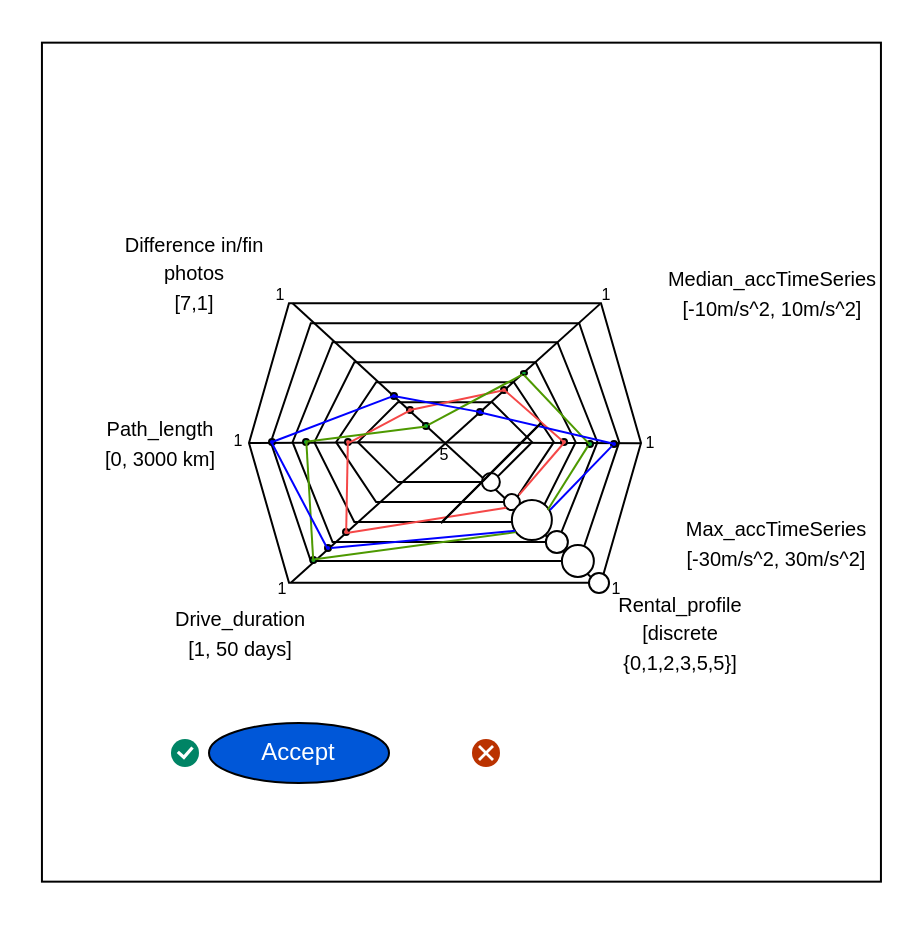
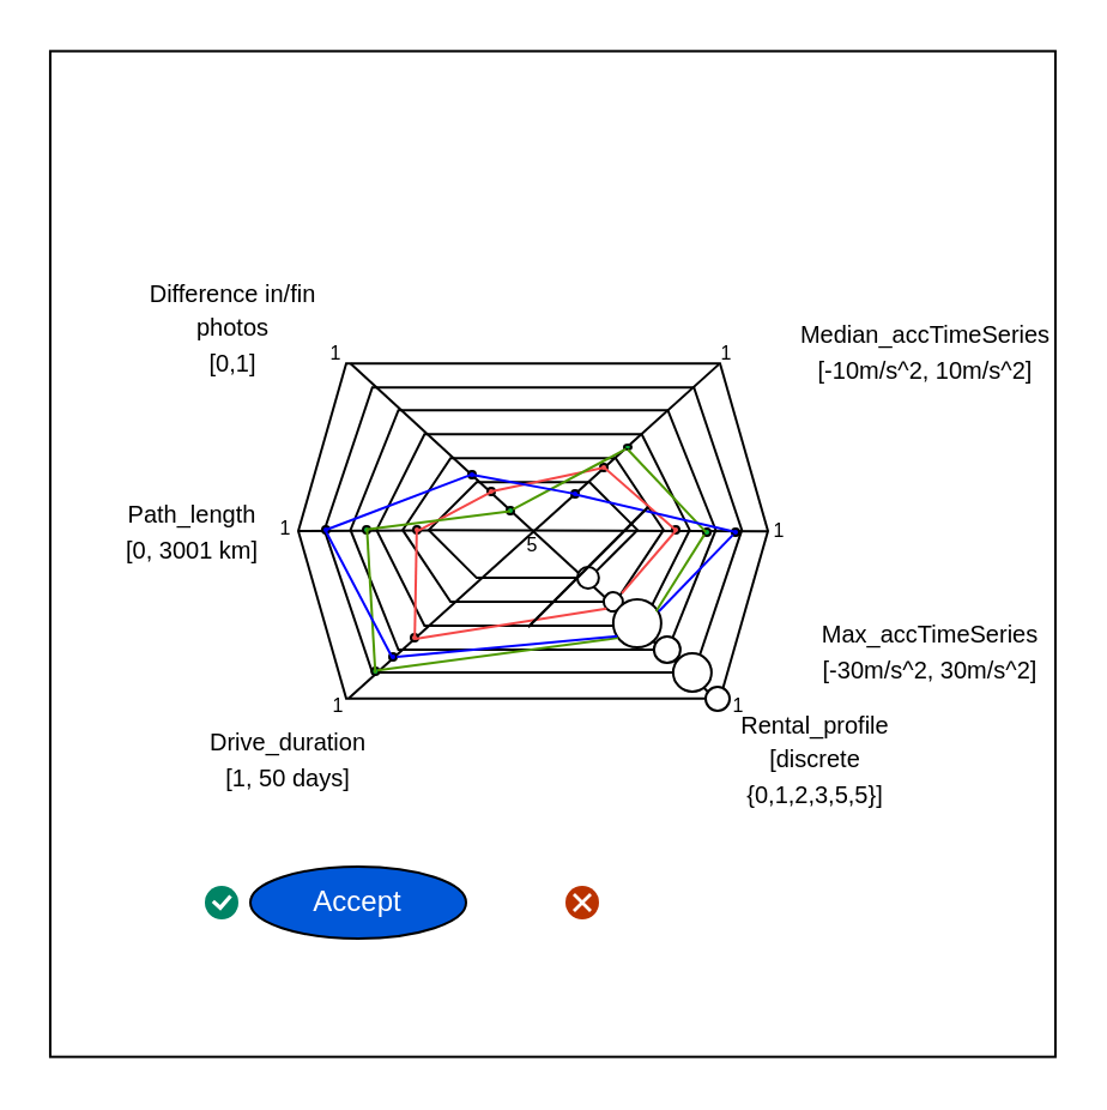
  <mxCell id="0" />
  <mxCell id="1" parent="0" />
  <mxCell id="2" value="" style="whiteSpace=wrap;html=1;aspect=fixed;" vertex="1" parent="1"><mxGeometry x="20.47" y="20.83" width="419.5" height="419.5" as="geometry" /></mxCell>
  <mxCell id="3" value="&lt;font style=&quot;font-size: 10px;&quot;&gt;Max_accTimeSeries&lt;br&gt;[-30m/s^2, 30m/s^2]&lt;br&gt;&lt;/font&gt;" style="text;html=1;strokeColor=none;fillColor=none;align=center;verticalAlign=middle;whiteSpace=wrap;rounded=0;" parent="1" vertex="1"><mxGeometry x="355" y="256.07" width="66" height="30" as="geometry" /></mxCell>
- <mxCell id="4" value="&lt;font style=&quot;font-size: 10px;&quot;&gt;Path_length&lt;br&gt;[0, 3000 km]&lt;br&gt;&lt;/font&gt;" style="text;html=1;strokeColor=none;fillColor=none;align=center;verticalAlign=middle;whiteSpace=wrap;rounded=0;" parent="1" vertex="1"><mxGeometry x="50" y="206.07" width="60" height="30" as="geometry" /></mxCell>
- <mxCell id="5" value="&lt;font style=&quot;font-size: 10px;&quot;&gt;Difference in/fin photos&lt;br&gt;[7,1]&lt;br&gt;&lt;/font&gt;" style="text;html=1;strokeColor=none;fillColor=none;align=center;verticalAlign=middle;whiteSpace=wrap;rounded=0;" parent="1" vertex="1"><mxGeometry x="60" y="121.14" width="74" height="30" as="geometry" /></mxCell>
+ <mxCell id="4" value="&lt;font style=&quot;font-size: 10px;&quot;&gt;Path_length&lt;br&gt;[0, 3001 km]&lt;br&gt;&lt;/font&gt;" style="text;html=1;strokeColor=none;fillColor=none;align=center;verticalAlign=middle;whiteSpace=wrap;rounded=0;" parent="1" vertex="1"><mxGeometry x="50" y="206.07" width="60" height="30" as="geometry" /></mxCell>
+ <mxCell id="5" value="&lt;font style=&quot;font-size: 10px;&quot;&gt;Difference in/fin photos&lt;br&gt;[0,1]&lt;br&gt;&lt;/font&gt;" style="text;html=1;strokeColor=none;fillColor=none;align=center;verticalAlign=middle;whiteSpace=wrap;rounded=0;" parent="1" vertex="1"><mxGeometry x="60" y="121.14" width="74" height="30" as="geometry" /></mxCell>
  <mxCell id="6" value="" style="group;fillColor=#ffffff;strokeColor=none;strokeWidth=0;" parent="1" vertex="1" connectable="0"><mxGeometry x="124" y="151.14" width="212.44" height="158.87" as="geometry" /></mxCell>
  <mxCell id="7" value="" style="shape=hexagon;perimeter=hexagonPerimeter2;whiteSpace=wrap;html=1;fixedSize=1;" parent="6" vertex="1"><mxGeometry width="196" height="139.72" as="geometry" /></mxCell>
  <mxCell id="8" value="" style="shape=hexagon;perimeter=hexagonPerimeter2;whiteSpace=wrap;html=1;fixedSize=1;" parent="6" vertex="1"><mxGeometry x="10.889" y="9.99" width="174.222" height="118.881" as="geometry" /></mxCell>
  <mxCell id="9" value="" style="shape=hexagon;perimeter=hexagonPerimeter2;whiteSpace=wrap;html=1;fixedSize=1;" parent="6" vertex="1"><mxGeometry x="21.778" y="19.481" width="152.444" height="99.9" as="geometry" /></mxCell>
  <mxCell id="10" value="" style="shape=hexagon;perimeter=hexagonPerimeter2;whiteSpace=wrap;html=1;fixedSize=1;" parent="6" vertex="1"><mxGeometry x="32.667" y="29.47" width="130.667" height="79.92" as="geometry" /></mxCell>
  <mxCell id="11" value="" style="shape=hexagon;perimeter=hexagonPerimeter2;whiteSpace=wrap;html=1;fixedSize=1;" parent="6" vertex="1"><mxGeometry x="43.556" y="39.46" width="108.889" height="59.94" as="geometry" /></mxCell>
  <mxCell id="12" value="" style="endArrow=none;html=1;rounded=0;exitX=0;exitY=0.5;exitDx=0;exitDy=0;" parent="6" source="7" target="13" edge="1"><mxGeometry width="50" height="50" relative="1" as="geometry"><mxPoint y="69.93" as="sourcePoint" /><mxPoint x="196" y="69.93" as="targetPoint" /></mxGeometry></mxCell>
  <mxCell id="13" value="" style="shape=hexagon;perimeter=hexagonPerimeter2;whiteSpace=wrap;html=1;fixedSize=1;" parent="6" vertex="1"><mxGeometry x="54.444" y="49.45" width="87.111" height="39.96" as="geometry" /></mxCell>
  <mxCell id="14" value="" style="endArrow=none;html=1;rounded=0;" parent="6" edge="1"><mxGeometry width="50" height="50" relative="1" as="geometry"><mxPoint x="174.222" y="139.86" as="sourcePoint" /><mxPoint x="21.778" as="targetPoint" /></mxGeometry></mxCell>
  <mxCell id="15" value="" style="endArrow=none;html=1;rounded=0;exitX=0;exitY=0.5;exitDx=0;exitDy=0;" parent="6" source="13" edge="1"><mxGeometry width="50" height="50" relative="1" as="geometry"><mxPoint x="141.556" y="119.88" as="sourcePoint" /><mxPoint x="196" y="69.93" as="targetPoint" /></mxGeometry></mxCell>
  <mxCell id="16" value="" style="endArrow=none;html=1;rounded=0;exitX=0.102;exitY=0.999;exitDx=0;exitDy=0;exitPerimeter=0;entryX=0.895;entryY=0.003;entryDx=0;entryDy=0;entryPerimeter=0;" parent="6" target="7" edge="1"><mxGeometry width="50" height="50" relative="1" as="geometry"><mxPoint x="21.081" y="139.58" as="sourcePoint" /><mxPoint x="176.705" y="-0.14" as="targetPoint" /></mxGeometry></mxCell>
  <mxCell id="17" value="&lt;font style=&quot;font-size: 8px;&quot;&gt;5&lt;/font&gt;" style="text;html=1;strokeColor=none;fillColor=none;align=center;verticalAlign=middle;whiteSpace=wrap;rounded=0;" parent="6" vertex="1"><mxGeometry x="68" y="59.41" width="60" height="30" as="geometry" /></mxCell>
  <mxCell id="18" value="&lt;font style=&quot;font-size: 8px;&quot;&gt;1&lt;/font&gt;" style="text;html=1;strokeColor=none;fillColor=none;align=center;verticalAlign=middle;whiteSpace=wrap;rounded=0;" parent="6" vertex="1"><mxGeometry x="154.44" y="126.87" width="60" height="30" as="geometry" /></mxCell>
  <mxCell id="19" value="&lt;font style=&quot;font-size: 8px;&quot;&gt;1&lt;/font&gt;" style="text;html=1;strokeColor=none;fillColor=none;align=center;verticalAlign=middle;whiteSpace=wrap;rounded=0;" parent="6" vertex="1"><mxGeometry x="-13.44" y="126.87" width="60" height="30" as="geometry" /></mxCell>
  <mxCell id="20" value="" style="ellipse;whiteSpace=wrap;html=1;aspect=fixed;" vertex="1" parent="6"><mxGeometry x="148.44" y="113.87" width="11" height="11" as="geometry" /></mxCell>
  <mxCell id="21" value="" style="ellipse;whiteSpace=wrap;html=1;aspect=fixed;" vertex="1" parent="6"><mxGeometry x="127.46" y="95.42" width="7.98" height="7.98" as="geometry" /></mxCell>
  <mxCell id="22" value="" style="ellipse;whiteSpace=wrap;html=1;aspect=fixed;" vertex="1" parent="6"><mxGeometry x="131.44" y="98.38" width="20" height="20" as="geometry" /></mxCell>
  <mxCell id="23" value="" style="ellipse;whiteSpace=wrap;html=1;aspect=fixed;fillColor=#09B33C;" vertex="1" parent="6"><mxGeometry x="30.67" y="126.87" width="3" height="3" as="geometry" /></mxCell>
  <mxCell id="24" value="" style="endArrow=none;html=1;rounded=0;entryX=0.101;entryY=0.802;entryDx=0;entryDy=0;entryPerimeter=0;exitX=0.774;exitY=0.037;exitDx=0;exitDy=0;exitPerimeter=0;strokeColor=#4D9900;" edge="1" parent="6" source="19" target="22"><mxGeometry width="50" height="50" relative="1" as="geometry"><mxPoint x="86" y="159.86" as="sourcePoint" /><mxPoint x="136" y="109.86" as="targetPoint" /></mxGeometry></mxCell>
  <mxCell id="25" value="&lt;font style=&quot;font-size: 8px;&quot;&gt;1&lt;/font&gt;" style="text;html=1;strokeColor=none;fillColor=none;align=center;verticalAlign=middle;whiteSpace=wrap;rounded=0;" parent="1" vertex="1"><mxGeometry x="295" y="205.07" width="60" height="30" as="geometry" /></mxCell>
  <mxCell id="26" value="&lt;font style=&quot;font-size: 8px;&quot;&gt;1&lt;/font&gt;" style="text;html=1;strokeColor=none;fillColor=none;align=center;verticalAlign=middle;whiteSpace=wrap;rounded=0;" parent="1" vertex="1"><mxGeometry x="89" y="204.07" width="60" height="30" as="geometry" /></mxCell>
  <mxCell id="27" value="&lt;font style=&quot;font-size: 8px;&quot;&gt;1&lt;/font&gt;" style="text;html=1;strokeColor=none;fillColor=none;align=center;verticalAlign=middle;whiteSpace=wrap;rounded=0;" parent="1" vertex="1"><mxGeometry x="110" y="131" width="60" height="30" as="geometry" /></mxCell>
  <mxCell id="28" value="&lt;font style=&quot;font-size: 8px;&quot;&gt;1&lt;/font&gt;" style="text;html=1;strokeColor=none;fillColor=none;align=center;verticalAlign=middle;whiteSpace=wrap;rounded=0;" parent="1" vertex="1"><mxGeometry x="273.44" y="131" width="60" height="30" as="geometry" /></mxCell>
  <mxCell id="29" value="" style="ellipse;whiteSpace=wrap;html=1;aspect=fixed;" vertex="1" parent="1"><mxGeometry x="280.44" y="272.01" width="15.99" height="15.99" as="geometry" /></mxCell>
  <mxCell id="30" value="" style="ellipse;whiteSpace=wrap;html=1;aspect=fixed;" vertex="1" parent="1"><mxGeometry x="240.44" y="236.01" width="8.99" height="8.99" as="geometry" /></mxCell>
  <mxCell id="31" value="" style="ellipse;whiteSpace=wrap;html=1;aspect=fixed;fillColor=#f45d5d;" vertex="1" parent="1"><mxGeometry x="172" y="219" width="3" height="3" as="geometry" /></mxCell>
  <mxCell id="32" value="" style="ellipse;whiteSpace=wrap;html=1;aspect=fixed;fillColor=#f45d5d;" vertex="1" parent="1"><mxGeometry x="171" y="264" width="3" height="3" as="geometry" /></mxCell>
  <mxCell id="33" value="" style="ellipse;whiteSpace=wrap;html=1;aspect=fixed;fillColor=#f45d5d;" vertex="1" parent="1"><mxGeometry x="203" y="203" width="3" height="3" as="geometry" /></mxCell>
  <mxCell id="34" value="" style="ellipse;whiteSpace=wrap;html=1;aspect=fixed;fillColor=#f45d5d;" vertex="1" parent="1"><mxGeometry x="250" y="193" width="3" height="3" as="geometry" /></mxCell>
  <mxCell id="35" value="" style="ellipse;whiteSpace=wrap;html=1;aspect=fixed;fillColor=#f45d5d;" vertex="1" parent="1"><mxGeometry x="280" y="219" width="3" height="3" as="geometry" /></mxCell>
  <mxCell id="36" value="" style="endArrow=none;html=1;rounded=0;entryX=0.481;entryY=0.452;entryDx=0;entryDy=0;exitX=0.528;exitY=0.664;exitDx=0;exitDy=0;exitPerimeter=0;entryPerimeter=0;strokeColor=#F54747;" edge="1" parent="1" source="32" target="31"><mxGeometry width="50" height="50" relative="1" as="geometry"><mxPoint x="120" y="271" as="sourcePoint" /><mxPoint x="170" y="221" as="targetPoint" /></mxGeometry></mxCell>
  <mxCell id="37" value="" style="endArrow=none;html=1;rounded=0;exitX=0.588;exitY=0.649;exitDx=0;exitDy=0;exitPerimeter=0;entryX=0;entryY=1;entryDx=0;entryDy=0;strokeColor=#F54747;" edge="1" parent="1" source="32" target="21"><mxGeometry width="50" height="50" relative="1" as="geometry"><mxPoint x="210" y="301" as="sourcePoint" /><mxPoint x="260" y="251" as="targetPoint" /></mxGeometry></mxCell>
  <mxCell id="38" value="" style="endArrow=none;html=1;rounded=0;entryX=0.514;entryY=0.628;entryDx=0;entryDy=0;entryPerimeter=0;exitX=0.952;exitY=0.052;exitDx=0;exitDy=0;exitPerimeter=0;strokeColor=#F54747;" edge="1" parent="1" source="21" target="35"><mxGeometry width="50" height="50" relative="1" as="geometry"><mxPoint x="230" y="271" as="sourcePoint" /><mxPoint x="280" y="221" as="targetPoint" /></mxGeometry></mxCell>
  <mxCell id="39" value="" style="endArrow=none;html=1;rounded=0;entryX=0.514;entryY=0.557;entryDx=0;entryDy=0;entryPerimeter=0;exitX=0.646;exitY=0.64;exitDx=0;exitDy=0;exitPerimeter=0;strokeColor=#F54747;" edge="1" parent="1" source="31" target="33"><mxGeometry width="50" height="50" relative="1" as="geometry"><mxPoint x="160" y="251" as="sourcePoint" /><mxPoint x="210" y="201" as="targetPoint" /></mxGeometry></mxCell>
  <mxCell id="40" value="" style="endArrow=none;html=1;rounded=0;exitX=0.523;exitY=0.483;exitDx=0;exitDy=0;exitPerimeter=0;entryX=0.423;entryY=0.55;entryDx=0;entryDy=0;entryPerimeter=0;strokeColor=#F54747;" edge="1" parent="1" source="33" target="34"><mxGeometry width="50" height="50" relative="1" as="geometry"><mxPoint x="210" y="211" as="sourcePoint" /><mxPoint x="250" y="191" as="targetPoint" /></mxGeometry></mxCell>
  <mxCell id="41" value="&lt;font style=&quot;font-size: 10px;&quot;&gt;Drive_duration&lt;br&gt;[1, 50 days]&lt;br&gt;&lt;/font&gt;" style="text;html=1;strokeColor=none;fillColor=none;align=center;verticalAlign=middle;whiteSpace=wrap;rounded=0;" parent="1" vertex="1"><mxGeometry x="89.5" y="301" width="60" height="30" as="geometry" /></mxCell>
  <mxCell id="42" value="&lt;font style=&quot;font-size: 10px;&quot;&gt;Median_accTimeSeries&lt;br&gt;[-10m/s^2, 10m/s^2]&lt;br&gt;&lt;/font&gt;" style="text;html=1;strokeColor=none;fillColor=none;align=center;verticalAlign=middle;whiteSpace=wrap;rounded=0;" parent="1" vertex="1"><mxGeometry x="351.44" y="131" width="70" height="30" as="geometry" /></mxCell>
  <mxCell id="43" value="&lt;font style=&quot;font-size: 10px;&quot;&gt;Rental_profile&lt;br&gt;[discrete {0,1,2,3,5,5}]&lt;br&gt;&lt;/font&gt;" style="text;html=1;strokeColor=none;fillColor=none;align=center;verticalAlign=middle;whiteSpace=wrap;rounded=0;" parent="1" vertex="1"><mxGeometry x="310" y="301" width="60" height="30" as="geometry" /></mxCell>
  <mxCell id="44" value="" style="endArrow=none;html=1;rounded=0;entryX=0.597;entryY=0.536;entryDx=0;entryDy=0;entryPerimeter=0;exitX=0.553;exitY=0.573;exitDx=0;exitDy=0;exitPerimeter=0;strokeColor=#F54747;" edge="1" parent="1" source="35" target="34"><mxGeometry width="50" height="50" relative="1" as="geometry"><mxPoint x="240" y="241" as="sourcePoint" /><mxPoint x="290" y="191" as="targetPoint" /></mxGeometry></mxCell>
  <mxCell id="45" value="" style="ellipse;whiteSpace=wrap;html=1;aspect=fixed;fillColor=#09B33C;" vertex="1" parent="1"><mxGeometry x="151" y="219" width="3" height="3" as="geometry" /></mxCell>
  <mxCell id="46" value="" style="ellipse;whiteSpace=wrap;html=1;aspect=fixed;fillColor=#09B33C;" vertex="1" parent="1"><mxGeometry x="211" y="211" width="3" height="3" as="geometry" /></mxCell>
  <mxCell id="47" value="" style="ellipse;whiteSpace=wrap;html=1;aspect=fixed;fillColor=#09b33c;" vertex="1" parent="1"><mxGeometry x="260" y="185" width="3" height="2" as="geometry" /></mxCell>
  <mxCell id="48" value="" style="ellipse;whiteSpace=wrap;html=1;aspect=fixed;fillColor=#09b33c;" vertex="1" parent="1"><mxGeometry x="293" y="220" width="3" height="3" as="geometry" /></mxCell>
  <mxCell id="49" value="" style="endArrow=none;html=1;rounded=0;exitX=0.448;exitY=0.468;exitDx=0;exitDy=0;exitPerimeter=0;entryX=0.483;entryY=0.593;entryDx=0;entryDy=0;entryPerimeter=0;strokeColor=#4D9900;" edge="1" parent="1" source="45" target="46"><mxGeometry width="50" height="50" relative="1" as="geometry"><mxPoint x="150" y="221" as="sourcePoint" /><mxPoint x="200" y="171" as="targetPoint" /></mxGeometry></mxCell>
  <mxCell id="50" value="" style="endArrow=none;html=1;rounded=0;exitX=0.361;exitY=0.047;exitDx=0;exitDy=0;exitPerimeter=0;entryX=0;entryY=1;entryDx=0;entryDy=0;strokeColor=#4D9900;" edge="1" parent="1" source="17" target="47"><mxGeometry width="50" height="50" relative="1" as="geometry"><mxPoint x="210" y="231" as="sourcePoint" /><mxPoint x="260" y="181" as="targetPoint" /></mxGeometry></mxCell>
  <mxCell id="51" value="" style="endArrow=none;html=1;rounded=0;entryX=-0.015;entryY=0.546;entryDx=0;entryDy=0;entryPerimeter=0;exitX=0.5;exitY=1;exitDx=0;exitDy=0;strokeColor=#4D9900;" edge="1" parent="1" source="47" target="25"><mxGeometry width="50" height="50" relative="1" as="geometry"><mxPoint x="250" y="271" as="sourcePoint" /><mxPoint x="300" y="221" as="targetPoint" /></mxGeometry></mxCell>
  <mxCell id="52" value="" style="endArrow=none;html=1;rounded=0;entryX=0.559;entryY=0.532;entryDx=0;entryDy=0;entryPerimeter=0;exitX=0.122;exitY=1.001;exitDx=0;exitDy=0;exitPerimeter=0;strokeColor=#4D9900;" edge="1" parent="1" source="8" target="45"><mxGeometry width="50" height="50" relative="1" as="geometry"><mxPoint x="120" y="281" as="sourcePoint" /><mxPoint x="170" y="231" as="targetPoint" /></mxGeometry></mxCell>
  <mxCell id="53" value="" style="endArrow=none;html=1;rounded=0;entryX=0;entryY=1;entryDx=0;entryDy=0;exitX=0.894;exitY=0.247;exitDx=0;exitDy=0;exitPerimeter=0;strokeColor=#4D9900;" edge="1" parent="1" source="22" target="48"><mxGeometry width="50" height="50" relative="1" as="geometry"><mxPoint x="240" y="281" as="sourcePoint" /><mxPoint x="290" y="231" as="targetPoint" /></mxGeometry></mxCell>
  <mxCell id="54" value="" style="ellipse;whiteSpace=wrap;html=1;aspect=fixed;fillColor=#0000FF;" vertex="1" parent="1"><mxGeometry x="134" y="219" width="3" height="3" as="geometry" /></mxCell>
  <mxCell id="55" value="" style="ellipse;whiteSpace=wrap;html=1;aspect=fixed;fillColor=#0000FF;" vertex="1" parent="1"><mxGeometry x="195" y="196" width="3" height="3" as="geometry" /></mxCell>
  <mxCell id="56" value="" style="ellipse;whiteSpace=wrap;html=1;aspect=fixed;fillColor=#0000FF;" vertex="1" parent="1"><mxGeometry x="238" y="204" width="3" height="3" as="geometry" /></mxCell>
  <mxCell id="57" value="" style="ellipse;whiteSpace=wrap;html=1;aspect=fixed;fillColor=#0000ff;" vertex="1" parent="1"><mxGeometry x="305" y="220" width="3" height="3" as="geometry" /></mxCell>
  <mxCell id="58" value="" style="ellipse;whiteSpace=wrap;html=1;aspect=fixed;fillColor=#0000FF;" vertex="1" parent="1"><mxGeometry x="162" y="272" width="3" height="3" as="geometry" /></mxCell>
  <mxCell id="59" value="" style="endArrow=none;html=1;rounded=0;entryX=0.432;entryY=0.487;entryDx=0;entryDy=0;entryPerimeter=0;exitX=0.642;exitY=0.463;exitDx=0;exitDy=0;exitPerimeter=0;strokeColor=#0000FF;" edge="1" parent="1" source="54" target="55"><mxGeometry width="50" height="50" relative="1" as="geometry"><mxPoint x="140" y="251" as="sourcePoint" /><mxPoint x="190" y="201" as="targetPoint" /></mxGeometry></mxCell>
  <mxCell id="60" value="" style="endArrow=none;html=1;rounded=0;entryX=0.37;entryY=0.481;entryDx=0;entryDy=0;entryPerimeter=0;exitX=0.432;exitY=0.487;exitDx=0;exitDy=0;exitPerimeter=0;strokeColor=#0000FF;" edge="1" parent="1" source="55" target="56"><mxGeometry width="50" height="50" relative="1" as="geometry"><mxPoint x="194" y="260.53" as="sourcePoint" /><mxPoint x="244" y="210.53" as="targetPoint" /></mxGeometry></mxCell>
  <mxCell id="61" value="" style="endArrow=none;html=1;rounded=0;entryX=0.434;entryY=0.469;entryDx=0;entryDy=0;exitX=0.563;exitY=0.577;exitDx=0;exitDy=0;exitPerimeter=0;entryPerimeter=0;strokeColor=#0000FF;" edge="1" parent="1" source="56" target="57"><mxGeometry width="50" height="50" relative="1" as="geometry"><mxPoint x="260" y="271" as="sourcePoint" /><mxPoint x="310" y="221" as="targetPoint" /></mxGeometry></mxCell>
  <mxCell id="62" value="" style="endArrow=none;html=1;rounded=0;entryX=0.497;entryY=0.705;entryDx=0;entryDy=0;entryPerimeter=0;exitX=0.354;exitY=0.502;exitDx=0;exitDy=0;exitPerimeter=0;strokeColor=#0000FF;" edge="1" parent="1" source="58" target="54"><mxGeometry width="50" height="50" relative="1" as="geometry"><mxPoint x="130" y="251" as="sourcePoint" /><mxPoint x="180" y="201" as="targetPoint" /></mxGeometry></mxCell>
  <mxCell id="63" value="" style="endArrow=none;html=1;rounded=0;entryX=0.083;entryY=0.769;entryDx=0;entryDy=0;entryPerimeter=0;exitX=1;exitY=0.5;exitDx=0;exitDy=0;strokeColor=#0000FF;" edge="1" parent="1" source="58" target="22"><mxGeometry width="50" height="50" relative="1" as="geometry"><mxPoint x="200" y="301" as="sourcePoint" /><mxPoint x="250" y="251" as="targetPoint" /></mxGeometry></mxCell>
  <mxCell id="64" value="" style="endArrow=none;html=1;rounded=0;" edge="1" parent="1"><mxGeometry width="50" height="50" relative="1" as="geometry"><mxPoint x="220" y="261" as="sourcePoint" /><mxPoint x="270" y="211" as="targetPoint" /></mxGeometry></mxCell>
  <mxCell id="65" value="" style="endArrow=none;html=1;rounded=0;" edge="1" parent="1"><mxGeometry width="50" height="50" relative="1" as="geometry"><mxPoint x="220" y="261" as="sourcePoint" /><mxPoint x="270" y="211" as="targetPoint" /></mxGeometry></mxCell>
  <mxCell id="66" value="" style="endArrow=none;html=1;rounded=0;entryX=0;entryY=1;entryDx=0;entryDy=0;exitX=0.952;exitY=0.25;exitDx=0;exitDy=0;exitPerimeter=0;strokeColor=#0000FF;" edge="1" parent="1" source="22" target="57"><mxGeometry width="50" height="50" relative="1" as="geometry"><mxPoint x="260" y="271" as="sourcePoint" /><mxPoint x="310" y="221" as="targetPoint" /></mxGeometry></mxCell>
  <mxCell id="67" value="" style="ellipse;whiteSpace=wrap;html=1;aspect=fixed;" vertex="1" parent="1"><mxGeometry x="294" y="286" width="10" height="10" as="geometry" /></mxCell>
  <mxCell id="68" value="Accept" style="ellipse;whiteSpace=wrap;html=1;fillColor=#0057D8;fontColor=#FFFFFF;" vertex="1" parent="1"><mxGeometry x="104" y="361" width="90" height="30" as="geometry" /></mxCell>
  <mxCell id="69" value="" style="html=1;shadow=0;dashed=0;shape=mxgraph.atlassian.close;fillColor=#BA3200;strokeColor=none;html=1;sketch=0;" vertex="1" parent="1"><mxGeometry x="235.5" y="369" width="14" height="14" as="geometry" /></mxCell>
  <mxCell id="70" value="" style="html=1;shadow=0;dashed=0;shape=mxgraph.atlassian.checkbox;fillColor=#008465;strokeColor=none;html=1;sketch=0;" vertex="1" parent="1"><mxGeometry x="85" y="369" width="14" height="14" as="geometry" /></mxCell>
